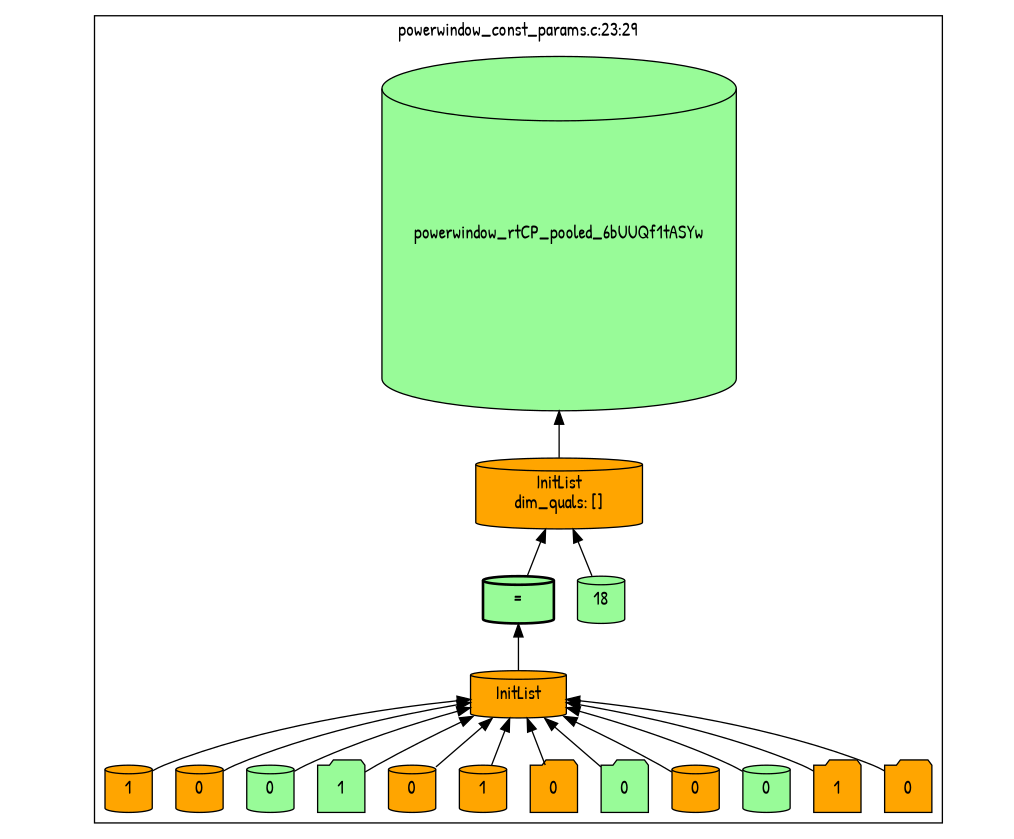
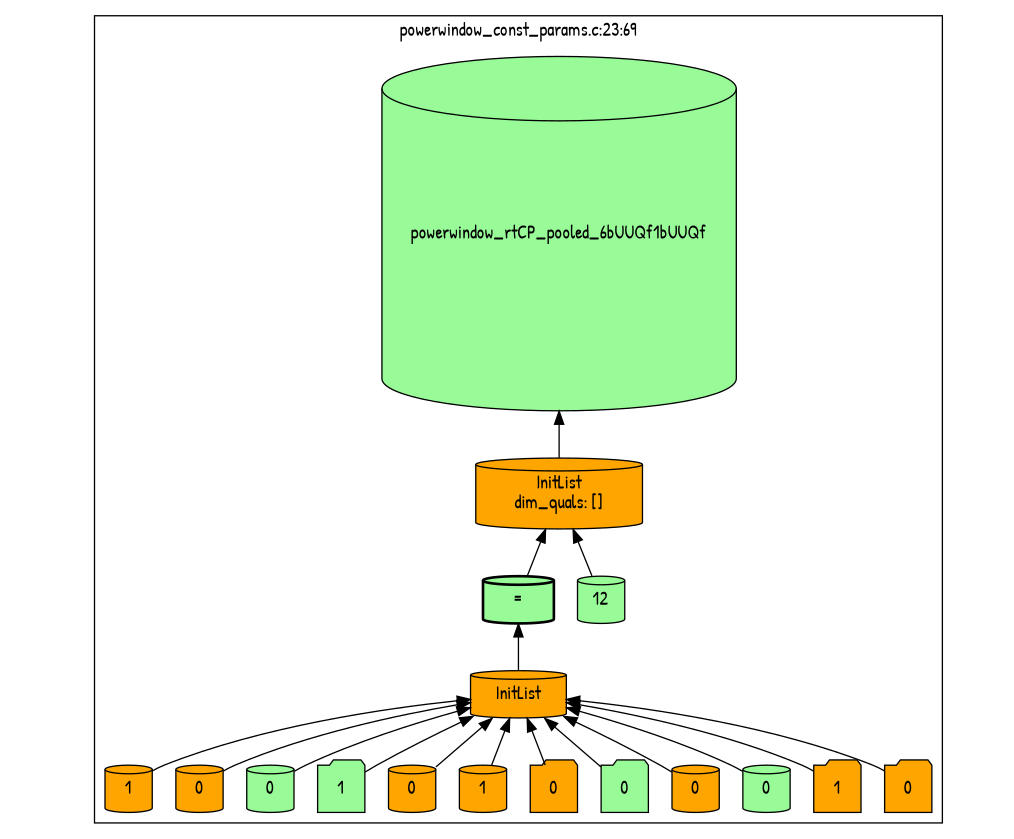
  strict graph {
    fontname="Patrick Hand"
    newrank=true
    node [fontname="Patrick Hand" style=filled fillcolor=orange shape=cylinder]
    edge [fontname="Patrick Hand" dir=back]
    rank2 [height=0.5 style=invis width=0.013889 fillcolor="" shape=""]
    n2 [fillcolor=palegreen height=0.5 label="=" style="filled,bold" width=0.75]
    end [height=0.5 style=invis width=0.013889 fillcolor="" shape=""]
    n4 [height=0.5 label=InitList width=1.011]
    n5 [height=0.5 label=1 width=0.5]
    n6 [height=0.5 label=0 width=0.5]
    n7 [fillcolor=palegreen height=0.5 label=0 width=0.5]
    n8 [fillcolor=palegreen height=0.5 label=1 shape=folder width=0.5]
    n9 [height=0.5 label=0 width=0.5]
    n10 [height=0.5 label=1 width=0.5]
    n11 [height=0.5 label=0 shape=folder width=0.5]
    n12 [fillcolor=palegreen height=0.5 label=0 shape=folder width=0.5]
    n13 [height=0.5 label=0 width=0.5]
    n14 [fillcolor=palegreen height=0.5 label=0 width=0.5]
    n15 [height=0.5 label=1 shape=folder width=0.5]
    n16 [height=0.5 label=0 shape=folder width=0.5]
    n17 [height=0.74639 label="InitList\ndim_quals: []" width=1.7678]
-   n18 [fillcolor=palegreen height=0.5 label=18 width=0.5]
-   n19 [fillcolor=palegreen height=3.75 label=powerwindow_rtCP_pooled_6bUUQf1tASYw width=3.75]
+   n18 [fillcolor=palegreen height=0.5 label=12 width=0.5]
+   n19 [fillcolor=palegreen height=3.75 label=powerwindow_rtCP_pooled_6bUUQf1bUUQf width=3.75]
    rank1 [height=0.5 style=invis width=0.013889 fillcolor="" shape=""]
    subgraph sub_1 {
      rank=same
      rankdir=LR
      rank2
      n2
      end
    }
    subgraph cluster_2 {
-     label="powerwindow_const_params.c:23:29"
+     label="powerwindow_const_params.c:23:69"
      n2
      n4
      n5
      n6
      n7
      n8
      n9
      n10
      n11
      n12
      n13
      n14
      n15
      n16
      n17
      n18
      n19
    }
    rank2 -- n2 [style=invis dir=""]
    n2 -- end [style=invis dir=""]
    n2 -- n4
    n4 -- n5
    n4 -- n6
    n4 -- n7
    n4 -- n8
    n4 -- n9
    n4 -- n10
    n4 -- n11
    n4 -- n12
    n4 -- n13
    n4 -- n14
    n4 -- n15
    n4 -- n16
    n17 -- n2
    n17 -- n18
    n19 -- n17
    rank1 -- rank2 [style=invis dir=""]
  }
